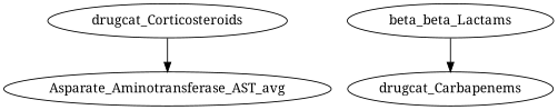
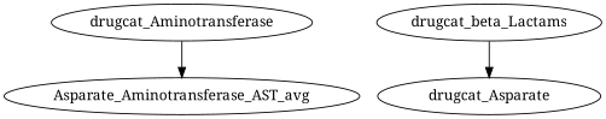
  digraph {
    fontname="Noto Serif"
    node [fontname="Noto Serif"]
    edge [fontname="Noto Serif"]
-   drugcat_Corticosteroids
+   drugcat_Corticosteroids [label=drugcat_Aminotransferase]
    Asparate_Aminotransferase_AST_avg
-   drugcat_beta_Lactams [label=beta_beta_Lactams]
-   drugcat_Carbapenems
+   drugcat_beta_Lactams
+   drugcat_Carbapenems [label=drugcat_Asparate]
    drugcat_Corticosteroids -> Asparate_Aminotransferase_AST_avg
    drugcat_beta_Lactams -> drugcat_Carbapenems
  }
